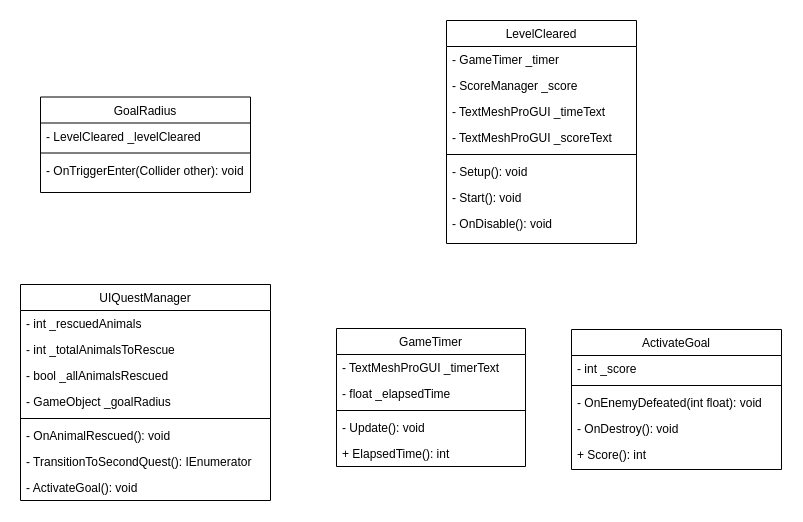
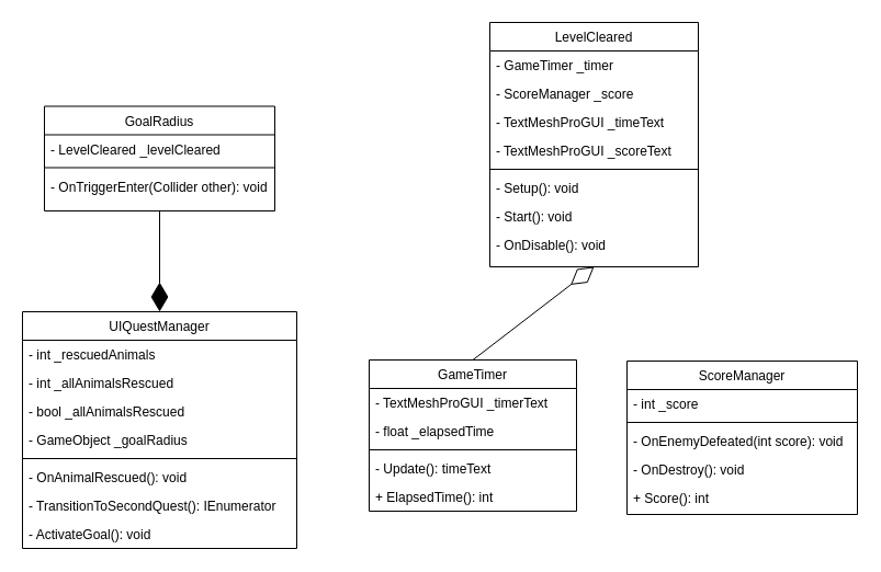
  <mxCell id="0" />
  <mxCell id="1" parent="0" />
  <mxCell id="2" value="UIQuestManager" style="swimlane;fontStyle=0;align=center;verticalAlign=top;childLayout=stackLayout;horizontal=1;startSize=26;horizontalStack=0;resizeParent=1;resizeLast=0;collapsible=1;marginBottom=0;rounded=0;shadow=0;strokeWidth=1;" parent="1" vertex="1"><mxGeometry x="20" y="284" width="250" height="216" as="geometry"><mxRectangle x="550" y="140" width="160" height="26" as="alternateBounds" /></mxGeometry></mxCell>
  <mxCell id="3" value="- int _rescuedAnimals" style="text;align=left;verticalAlign=top;spacingLeft=4;spacingRight=4;overflow=hidden;rotatable=0;points=[[0,0.5],[1,0.5]];portConstraint=eastwest;" parent="2" vertex="1"><mxGeometry y="26" width="250" height="26" as="geometry" /></mxCell>
- <mxCell id="4" value="- int _totalAnimalsToRescue" style="text;align=left;verticalAlign=top;spacingLeft=4;spacingRight=4;overflow=hidden;rotatable=0;points=[[0,0.5],[1,0.5]];portConstraint=eastwest;rounded=0;shadow=0;html=0;" parent="2" vertex="1"><mxGeometry y="52" width="250" height="26" as="geometry" /></mxCell>
+ <mxCell id="4" value="- int _allAnimalsRescued" style="text;align=left;verticalAlign=top;spacingLeft=4;spacingRight=4;overflow=hidden;rotatable=0;points=[[0,0.5],[1,0.5]];portConstraint=eastwest;rounded=0;shadow=0;html=0;" parent="2" vertex="1"><mxGeometry y="52" width="250" height="26" as="geometry" /></mxCell>
  <mxCell id="5" value="- bool _allAnimalsRescued" style="text;align=left;verticalAlign=top;spacingLeft=4;spacingRight=4;overflow=hidden;rotatable=0;points=[[0,0.5],[1,0.5]];portConstraint=eastwest;rounded=0;shadow=0;html=0;" parent="2" vertex="1"><mxGeometry y="78" width="250" height="26" as="geometry" /></mxCell>
  <mxCell id="6" value="- GameObject _goalRadius" style="text;align=left;verticalAlign=top;spacingLeft=4;spacingRight=4;overflow=hidden;rotatable=0;points=[[0,0.5],[1,0.5]];portConstraint=eastwest;rounded=0;shadow=0;html=0;" parent="2" vertex="1"><mxGeometry y="104" width="250" height="26" as="geometry" /></mxCell>
  <mxCell id="7" value="" style="line;html=1;strokeWidth=1;align=left;verticalAlign=middle;spacingTop=-1;spacingLeft=3;spacingRight=3;rotatable=0;labelPosition=right;points=[];portConstraint=eastwest;" parent="2" vertex="1"><mxGeometry y="130" width="250" height="8" as="geometry" /></mxCell>
  <mxCell id="8" value="- OnAnimalRescued(): void" style="text;align=left;verticalAlign=top;spacingLeft=4;spacingRight=4;overflow=hidden;rotatable=0;points=[[0,0.5],[1,0.5]];portConstraint=eastwest;" parent="2" vertex="1"><mxGeometry y="138" width="250" height="26" as="geometry" /></mxCell>
  <mxCell id="9" value="- TransitionToSecondQuest(): IEnumerator" style="text;align=left;verticalAlign=top;spacingLeft=4;spacingRight=4;overflow=hidden;rotatable=0;points=[[0,0.5],[1,0.5]];portConstraint=eastwest;" parent="2" vertex="1"><mxGeometry y="164" width="250" height="26" as="geometry" /></mxCell>
  <mxCell id="10" value="- ActivateGoal(): void" style="text;align=left;verticalAlign=top;spacingLeft=4;spacingRight=4;overflow=hidden;rotatable=0;points=[[0,0.5],[1,0.5]];portConstraint=eastwest;" parent="2" vertex="1"><mxGeometry y="190" width="250" height="26" as="geometry" /></mxCell>
- <mxCell id="11" value="ActivateGoal" style="swimlane;fontStyle=0;align=center;verticalAlign=top;childLayout=stackLayout;horizontal=1;startSize=26;horizontalStack=0;resizeParent=1;resizeLast=0;collapsible=1;marginBottom=0;rounded=0;shadow=0;strokeWidth=1;" parent="1" vertex="1"><mxGeometry x="571" y="329" width="210" height="140" as="geometry"><mxRectangle x="550" y="140" width="160" height="26" as="alternateBounds" /></mxGeometry></mxCell>
+ <mxCell id="11" value="ScoreManager" style="swimlane;fontStyle=0;align=center;verticalAlign=top;childLayout=stackLayout;horizontal=1;startSize=26;horizontalStack=0;resizeParent=1;resizeLast=0;collapsible=1;marginBottom=0;rounded=0;shadow=0;strokeWidth=1;" parent="1" vertex="1"><mxGeometry x="571" y="329" width="210" height="140" as="geometry"><mxRectangle x="550" y="140" width="160" height="26" as="alternateBounds" /></mxGeometry></mxCell>
  <mxCell id="12" value="- int _score" style="text;align=left;verticalAlign=top;spacingLeft=4;spacingRight=4;overflow=hidden;rotatable=0;points=[[0,0.5],[1,0.5]];portConstraint=eastwest;" parent="11" vertex="1"><mxGeometry y="26" width="210" height="26" as="geometry" /></mxCell>
  <mxCell id="13" value="" style="line;html=1;strokeWidth=1;align=left;verticalAlign=middle;spacingTop=-1;spacingLeft=3;spacingRight=3;rotatable=0;labelPosition=right;points=[];portConstraint=eastwest;" parent="11" vertex="1"><mxGeometry y="52" width="210" height="8" as="geometry" /></mxCell>
- <mxCell id="14" value="- OnEnemyDefeated(int float): void" style="text;align=left;verticalAlign=top;spacingLeft=4;spacingRight=4;overflow=hidden;rotatable=0;points=[[0,0.5],[1,0.5]];portConstraint=eastwest;" parent="11" vertex="1"><mxGeometry y="60" width="210" height="26" as="geometry" /></mxCell>
+ <mxCell id="14" value="- OnEnemyDefeated(int score): void" style="text;align=left;verticalAlign=top;spacingLeft=4;spacingRight=4;overflow=hidden;rotatable=0;points=[[0,0.5],[1,0.5]];portConstraint=eastwest;" parent="11" vertex="1"><mxGeometry y="60" width="210" height="26" as="geometry" /></mxCell>
  <mxCell id="15" value="- OnDestroy(): void" style="text;align=left;verticalAlign=top;spacingLeft=4;spacingRight=4;overflow=hidden;rotatable=0;points=[[0,0.5],[1,0.5]];portConstraint=eastwest;" parent="11" vertex="1"><mxGeometry y="86" width="210" height="26" as="geometry" /></mxCell>
  <mxCell id="16" value="+ Score(): int" style="text;align=left;verticalAlign=top;spacingLeft=4;spacingRight=4;overflow=hidden;rotatable=0;points=[[0,0.5],[1,0.5]];portConstraint=eastwest;" parent="11" vertex="1"><mxGeometry y="112" width="210" height="26" as="geometry" /></mxCell>
  <mxCell id="17" value="GameTimer" style="swimlane;fontStyle=0;align=center;verticalAlign=top;childLayout=stackLayout;horizontal=1;startSize=26;horizontalStack=0;resizeParent=1;resizeLast=0;collapsible=1;marginBottom=0;rounded=0;shadow=0;strokeWidth=1;" parent="1" vertex="1"><mxGeometry x="336" y="328" width="189" height="138" as="geometry"><mxRectangle x="550" y="140" width="160" height="26" as="alternateBounds" /></mxGeometry></mxCell>
  <mxCell id="18" value="- TextMeshProGUI _timerText" style="text;align=left;verticalAlign=top;spacingLeft=4;spacingRight=4;overflow=hidden;rotatable=0;points=[[0,0.5],[1,0.5]];portConstraint=eastwest;" parent="17" vertex="1"><mxGeometry y="26" width="189" height="26" as="geometry" /></mxCell>
  <mxCell id="19" value="- float _elapsedTime" style="text;align=left;verticalAlign=top;spacingLeft=4;spacingRight=4;overflow=hidden;rotatable=0;points=[[0,0.5],[1,0.5]];portConstraint=eastwest;rounded=0;shadow=0;html=0;" parent="17" vertex="1"><mxGeometry y="52" width="189" height="26" as="geometry" /></mxCell>
  <mxCell id="20" value="" style="line;html=1;strokeWidth=1;align=left;verticalAlign=middle;spacingTop=-1;spacingLeft=3;spacingRight=3;rotatable=0;labelPosition=right;points=[];portConstraint=eastwest;" parent="17" vertex="1"><mxGeometry y="78" width="189" height="8" as="geometry" /></mxCell>
- <mxCell id="21" value="- Update(): void&#10;" style="text;align=left;verticalAlign=top;spacingLeft=4;spacingRight=4;overflow=hidden;rotatable=0;points=[[0,0.5],[1,0.5]];portConstraint=eastwest;" parent="17" vertex="1"><mxGeometry y="86" width="189" height="26" as="geometry" /></mxCell>
+ <mxCell id="21" value="- Update(): timeText&#10;" style="text;align=left;verticalAlign=top;spacingLeft=4;spacingRight=4;overflow=hidden;rotatable=0;points=[[0,0.5],[1,0.5]];portConstraint=eastwest;" parent="17" vertex="1"><mxGeometry y="86" width="189" height="26" as="geometry" /></mxCell>
  <mxCell id="22" value="+ ElapsedTime(): int" style="text;align=left;verticalAlign=top;spacingLeft=4;spacingRight=4;overflow=hidden;rotatable=0;points=[[0,0.5],[1,0.5]];portConstraint=eastwest;" parent="17" vertex="1"><mxGeometry y="112" width="189" height="26" as="geometry" /></mxCell>
  <mxCell id="23" value="LevelCleared" style="swimlane;fontStyle=0;align=center;verticalAlign=top;childLayout=stackLayout;horizontal=1;startSize=26;horizontalStack=0;resizeParent=1;resizeLast=0;collapsible=1;marginBottom=0;rounded=0;shadow=0;strokeWidth=1;" parent="1" vertex="1"><mxGeometry x="446" y="20" width="190" height="223" as="geometry"><mxRectangle x="550" y="140" width="160" height="26" as="alternateBounds" /></mxGeometry></mxCell>
  <mxCell id="24" value="- GameTimer _timer" style="text;align=left;verticalAlign=top;spacingLeft=4;spacingRight=4;overflow=hidden;rotatable=0;points=[[0,0.5],[1,0.5]];portConstraint=eastwest;" parent="23" vertex="1"><mxGeometry y="26" width="190" height="26" as="geometry" /></mxCell>
  <mxCell id="25" value="- ScoreManager _score" style="text;align=left;verticalAlign=top;spacingLeft=4;spacingRight=4;overflow=hidden;rotatable=0;points=[[0,0.5],[1,0.5]];portConstraint=eastwest;" parent="23" vertex="1"><mxGeometry y="52" width="190" height="26" as="geometry" /></mxCell>
  <mxCell id="26" value="- TextMeshProGUI _timeText" style="text;align=left;verticalAlign=top;spacingLeft=4;spacingRight=4;overflow=hidden;rotatable=0;points=[[0,0.5],[1,0.5]];portConstraint=eastwest;rounded=0;shadow=0;html=0;" parent="23" vertex="1"><mxGeometry y="78" width="190" height="26" as="geometry" /></mxCell>
  <mxCell id="27" value="- TextMeshProGUI _scoreText" style="text;align=left;verticalAlign=top;spacingLeft=4;spacingRight=4;overflow=hidden;rotatable=0;points=[[0,0.5],[1,0.5]];portConstraint=eastwest;rounded=0;shadow=0;html=0;" parent="23" vertex="1"><mxGeometry y="104" width="190" height="26" as="geometry" /></mxCell>
  <mxCell id="28" value="" style="line;html=1;strokeWidth=1;align=left;verticalAlign=middle;spacingTop=-1;spacingLeft=3;spacingRight=3;rotatable=0;labelPosition=right;points=[];portConstraint=eastwest;" parent="23" vertex="1"><mxGeometry y="130" width="190" height="8" as="geometry" /></mxCell>
  <mxCell id="29" value="- Setup(): void" style="text;align=left;verticalAlign=top;spacingLeft=4;spacingRight=4;overflow=hidden;rotatable=0;points=[[0,0.5],[1,0.5]];portConstraint=eastwest;" parent="23" vertex="1"><mxGeometry y="138" width="190" height="26" as="geometry" /></mxCell>
  <mxCell id="30" value="- Start(): void" style="text;align=left;verticalAlign=top;spacingLeft=4;spacingRight=4;overflow=hidden;rotatable=0;points=[[0,0.5],[1,0.5]];portConstraint=eastwest;" parent="23" vertex="1"><mxGeometry y="164" width="190" height="26" as="geometry" /></mxCell>
  <mxCell id="31" value="- OnDisable(): void" style="text;align=left;verticalAlign=top;spacingLeft=4;spacingRight=4;overflow=hidden;rotatable=0;points=[[0,0.5],[1,0.5]];portConstraint=eastwest;" parent="23" vertex="1"><mxGeometry y="190" width="190" height="16" as="geometry" /></mxCell>
  <mxCell id="32" value="GoalRadius" style="swimlane;fontStyle=0;align=center;verticalAlign=top;childLayout=stackLayout;horizontal=1;startSize=26;horizontalStack=0;resizeParent=1;resizeLast=0;collapsible=1;marginBottom=0;rounded=0;shadow=0;strokeWidth=1;" parent="1" vertex="1"><mxGeometry x="40" y="96.5" width="210" height="95.5" as="geometry"><mxRectangle x="550" y="140" width="160" height="26" as="alternateBounds" /></mxGeometry></mxCell>
  <mxCell id="33" value="- LevelCleared _levelCleared" style="text;align=left;verticalAlign=top;spacingLeft=4;spacingRight=4;overflow=hidden;rotatable=0;points=[[0,0.5],[1,0.5]];portConstraint=eastwest;" parent="32" vertex="1"><mxGeometry y="26" width="210" height="26" as="geometry" /></mxCell>
  <mxCell id="34" value="" style="line;html=1;strokeWidth=1;align=left;verticalAlign=middle;spacingTop=-1;spacingLeft=3;spacingRight=3;rotatable=0;labelPosition=right;points=[];portConstraint=eastwest;" parent="32" vertex="1"><mxGeometry y="52" width="210" height="8" as="geometry" /></mxCell>
  <mxCell id="35" value="- OnTriggerEnter(Collider other): void" style="text;align=left;verticalAlign=top;spacingLeft=4;spacingRight=4;overflow=hidden;rotatable=0;points=[[0,0.5],[1,0.5]];portConstraint=eastwest;" parent="32" vertex="1"><mxGeometry y="60" width="210" height="26" as="geometry" /></mxCell>
+ <mxCell id="36" value="" style="endArrow=diamondThin;endFill=0;endSize=24;html=1;rounded=0;exitX=0.5;exitY=0;exitDx=0;exitDy=0;entryX=0.5;entryY=1;entryDx=0;entryDy=0;" parent="1" source="17" target="23" edge="1"><mxGeometry width="160" relative="1" as="geometry"><mxPoint x="316" y="324" as="sourcePoint" /><mxPoint x="386" y="274" as="targetPoint" /></mxGeometry></mxCell>
+ <mxCell id="37" value="" style="endArrow=diamondThin;endFill=1;endSize=24;html=1;rounded=0;exitX=0.5;exitY=1;exitDx=0;exitDy=0;entryX=0.5;entryY=0;entryDx=0;entryDy=0;" parent="1" source="32" target="2" edge="1"><mxGeometry width="160" relative="1" as="geometry"><mxPoint x="316" y="324" as="sourcePoint" /><mxPoint x="476" y="324" as="targetPoint" /></mxGeometry></mxCell>
